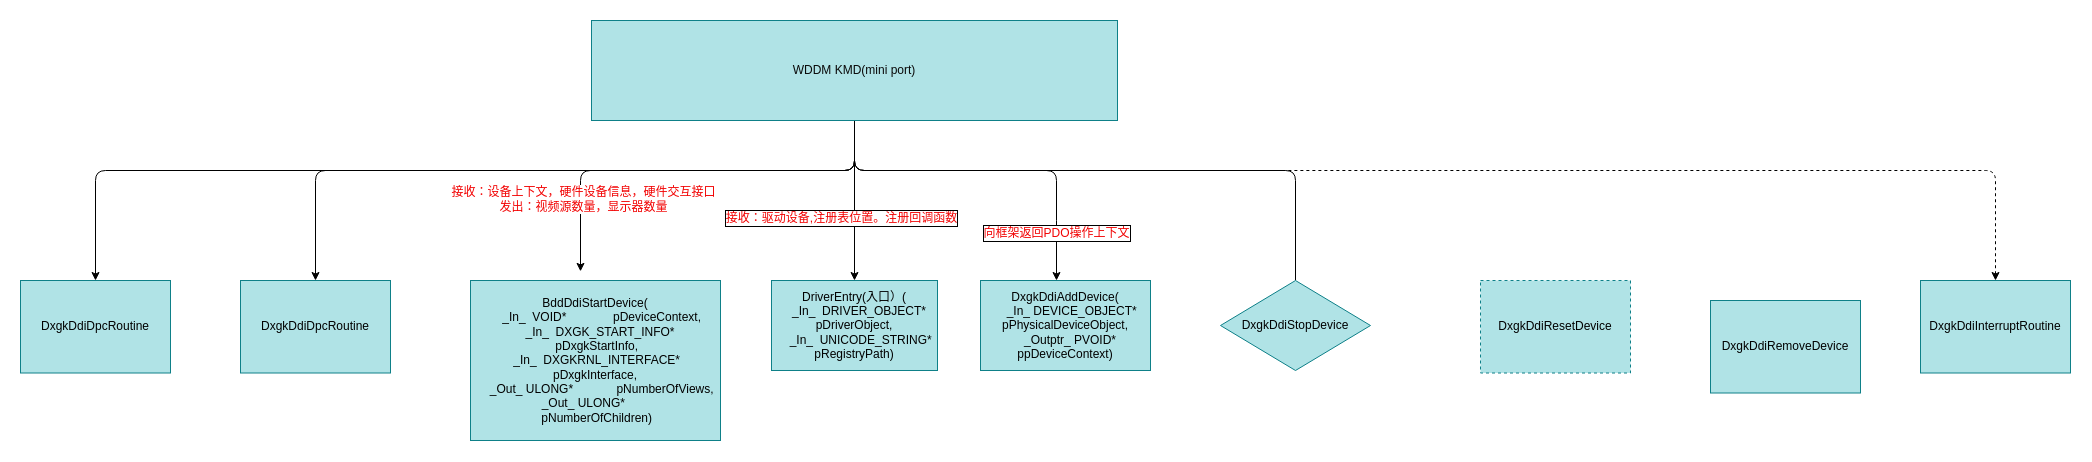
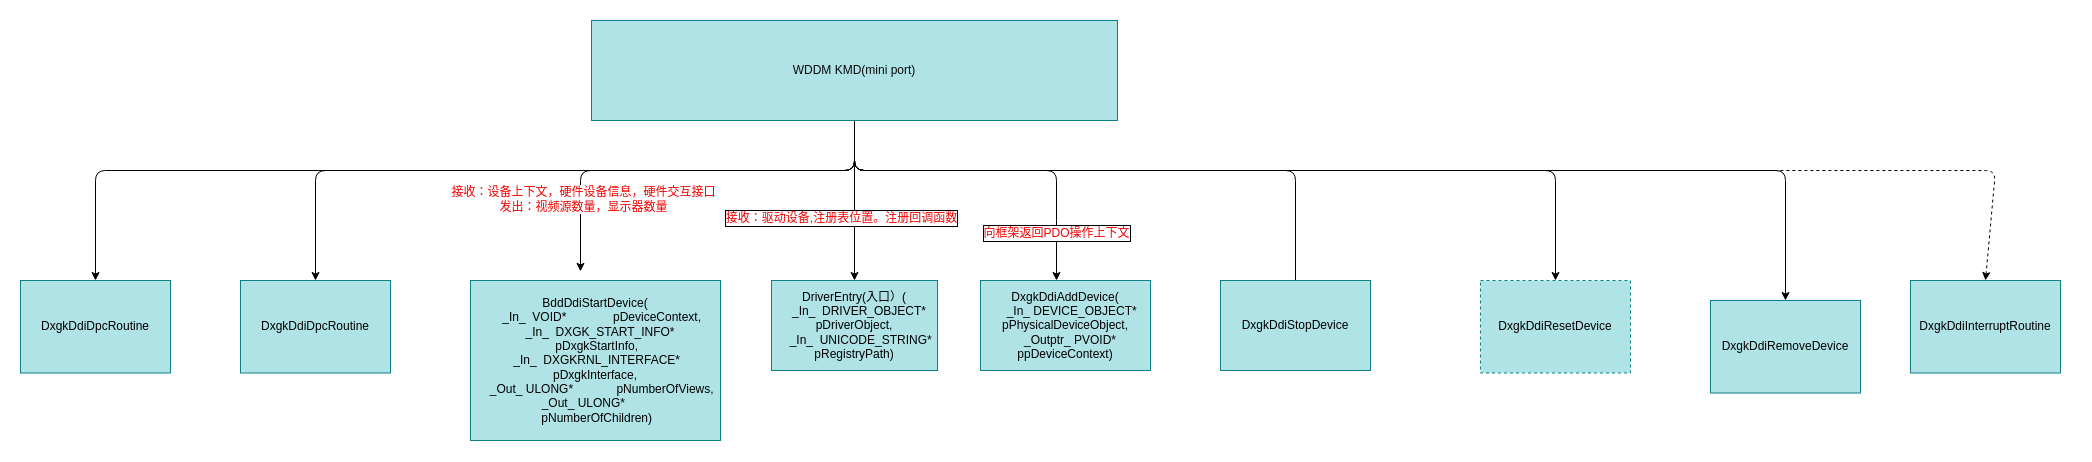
  <mxCell id="0" />
  <mxCell id="1" parent="0" />
  <mxCell id="2" style="edgeStyle=none;html=1;exitX=0.5;exitY=1;exitDx=0;exitDy=0;entryX=0.5;entryY=0;entryDx=0;entryDy=0;fontSize=12;fontColor=#000000;" edge="1" parent="1" source="14" target="17"><mxGeometry relative="1" as="geometry" /></mxCell>
  <mxCell id="3" value="&lt;font color=&quot;#f20202&quot;&gt;接收：驱动设备,注册表位置。注册回调函数&lt;/font&gt;" style="edgeLabel;html=1;align=center;verticalAlign=middle;resizable=0;points=[];fontSize=12;fontColor=#000000;labelBorderColor=default;" vertex="1" connectable="0" parent="2"><mxGeometry x="0.208" y="1" relative="1" as="geometry"><mxPoint x="-15" as="offset" /></mxGeometry></mxCell>
  <mxCell id="4" style="edgeStyle=none;html=1;exitX=0.5;exitY=1;exitDx=0;exitDy=0;fontSize=12;fontColor=#f20202;" edge="1" parent="1" source="14"><mxGeometry relative="1" as="geometry"><mxPoint x="860" y="120" as="sourcePoint" /><mxPoint x="1056" y="280" as="targetPoint" /><Array as="points"><mxPoint x="854" y="170" /><mxPoint x="1056" y="170" /><mxPoint x="1056" y="230" /></Array></mxGeometry></mxCell>
  <mxCell id="5" value="向框架返回PDO操作上下文" style="edgeLabel;html=1;align=center;verticalAlign=middle;resizable=0;points=[];fontSize=12;fontColor=#f20202;labelBorderColor=default;" vertex="1" connectable="0" parent="4"><mxGeometry x="0.737" y="-1" relative="1" as="geometry"><mxPoint as="offset" /></mxGeometry></mxCell>
  <mxCell id="6" style="edgeStyle=none;html=1;exitX=0.5;exitY=1;exitDx=0;exitDy=0;entryX=0.44;entryY=-0.057;entryDx=0;entryDy=0;entryPerimeter=0;fontSize=12;fontColor=#f20202;" edge="1" parent="1" source="14" target="16"><mxGeometry relative="1" as="geometry"><Array as="points"><mxPoint x="854" y="170" /><mxPoint x="580" y="170" /></Array></mxGeometry></mxCell>
  <mxCell id="7" value="接收：设备上下文，硬件设备信息，硬件交互接口&lt;br&gt;发出：视频源数量，显示器数量" style="edgeLabel;html=1;align=center;verticalAlign=middle;resizable=0;points=[];fontSize=12;fontColor=#f20202;" vertex="1" connectable="0" parent="6"><mxGeometry x="0.658" y="2" relative="1" as="geometry"><mxPoint as="offset" /></mxGeometry></mxCell>
  <mxCell id="8" style="edgeStyle=none;html=1;exitX=0.5;exitY=1;exitDx=0;exitDy=0;entryX=0.5;entryY=0;entryDx=0;entryDy=0;fontSize=12;fontColor=#f20202;endArrow=none;" edge="1" parent="1" source="14" target="18"><mxGeometry relative="1" as="geometry"><Array as="points"><mxPoint x="854" y="170" /><mxPoint x="1295" y="170" /></Array></mxGeometry></mxCell>
+ <mxCell id="9" style="edgeStyle=none;html=1;exitX=0.5;exitY=1;exitDx=0;exitDy=0;entryX=0.5;entryY=0;entryDx=0;entryDy=0;fontSize=12;fontColor=#f20202;" edge="1" parent="1" source="14" target="19"><mxGeometry relative="1" as="geometry"><Array as="points"><mxPoint x="854" y="170" /><mxPoint x="1555" y="170" /></Array></mxGeometry></mxCell>
+ <mxCell id="10" style="edgeStyle=none;html=1;exitX=0.5;exitY=1;exitDx=0;exitDy=0;entryX=0.5;entryY=0;entryDx=0;entryDy=0;fontSize=12;fontColor=#f20202;" edge="1" parent="1" source="14" target="20"><mxGeometry relative="1" as="geometry"><Array as="points"><mxPoint x="854" y="170" /><mxPoint x="1785" y="170" /></Array></mxGeometry></mxCell>
  <mxCell id="11" style="edgeStyle=none;html=1;exitX=0.5;exitY=1;exitDx=0;exitDy=0;entryX=0.5;entryY=0;entryDx=0;entryDy=0;fontSize=12;fontColor=#f20202;dashed=1;" edge="1" parent="1" source="14" target="21"><mxGeometry relative="1" as="geometry"><Array as="points"><mxPoint x="854" y="170" /><mxPoint x="1995" y="170" /></Array></mxGeometry></mxCell>
  <mxCell id="12" style="edgeStyle=none;html=1;exitX=0.5;exitY=1;exitDx=0;exitDy=0;entryX=0.5;entryY=0;entryDx=0;entryDy=0;fontSize=12;fontColor=#f20202;" edge="1" parent="1" source="14" target="22"><mxGeometry relative="1" as="geometry"><Array as="points"><mxPoint x="854" y="170" /><mxPoint x="315" y="170" /></Array></mxGeometry></mxCell>
  <mxCell id="13" style="edgeStyle=none;html=1;exitX=0.5;exitY=1;exitDx=0;exitDy=0;entryX=0.5;entryY=0;entryDx=0;entryDy=0;fontSize=12;fontColor=#f20202;" edge="1" parent="1" source="14" target="23"><mxGeometry relative="1" as="geometry"><Array as="points"><mxPoint x="854" y="170" /><mxPoint x="95" y="170" /></Array></mxGeometry></mxCell>
  <mxCell id="14" value="&lt;font color=&quot;#0a0a0a&quot;&gt;WDDM KMD(mini port)&lt;/font&gt;" style="whiteSpace=wrap;html=1;fillColor=#b0e3e6;strokeColor=#0e8088;" vertex="1" parent="1"><mxGeometry x="591" y="20" width="526" height="100" as="geometry" /></mxCell>
  <mxCell id="15" value="&lt;font color=&quot;#000000&quot;&gt;DxgkDdiAddDevice&lt;/font&gt;&lt;span style=&quot;background-color: initial;&quot;&gt;&lt;font color=&quot;#000000&quot;&gt;(&lt;/font&gt;&lt;/span&gt;&lt;div&gt;&lt;font color=&quot;#000000&quot;&gt;&amp;nbsp; &amp;nbsp; _In_ DEVICE_OBJECT* pPhysicalDeviceObject,&lt;/font&gt;&lt;/div&gt;&lt;div&gt;&lt;font color=&quot;#000000&quot;&gt;&amp;nbsp; &amp;nbsp; _Outptr_ PVOID*&amp;nbsp; ppDeviceContext)&lt;/font&gt;&lt;/div&gt;" style="whiteSpace=wrap;html=1;fillColor=#b0e3e6;strokeColor=#0e8088;" vertex="1" parent="1"><mxGeometry x="980" y="280" width="170" height="90" as="geometry" /></mxCell>
  <mxCell id="16" value="&lt;div&gt;&lt;font color=&quot;#000000&quot;&gt;BddDdiStartDevice(&lt;/font&gt;&lt;/div&gt;&lt;div&gt;&lt;font color=&quot;#000000&quot;&gt;&amp;nbsp; &amp;nbsp; _In_&amp;nbsp; VOID*&amp;nbsp; &amp;nbsp; &amp;nbsp; &amp;nbsp; &amp;nbsp; &amp;nbsp; &amp;nbsp; pDeviceContext,&lt;/font&gt;&lt;/div&gt;&lt;div&gt;&lt;font color=&quot;#000000&quot;&gt;&amp;nbsp; &amp;nbsp; _In_&amp;nbsp; DXGK_START_INFO*&amp;nbsp; &amp;nbsp;pDxgkStartInfo,&lt;/font&gt;&lt;/div&gt;&lt;div&gt;&lt;font style=&quot;background-color: initial;&quot; color=&quot;#000000&quot;&gt;&amp;nbsp;&lt;/font&gt;&lt;span style=&quot;background-color: initial; color: rgb(0, 0, 0);&quot;&gt;_In_&amp;nbsp; DXGKRNL_INTERFACE* pDxgkInterface,&lt;/span&gt;&lt;/div&gt;&lt;div&gt;&lt;font color=&quot;#000000&quot;&gt;&amp;nbsp; &amp;nbsp; _Out_ ULONG*&amp;nbsp; &amp;nbsp; &amp;nbsp; &amp;nbsp; &amp;nbsp; &amp;nbsp; &amp;nbsp;pNumberOfViews,&lt;/font&gt;&lt;/div&gt;&lt;div&gt;&lt;font color=&quot;#000000&quot;&gt;&amp;nbsp; &amp;nbsp; _Out_ ULONG*&amp;nbsp; &amp;nbsp; &amp;nbsp; &amp;nbsp; &amp;nbsp; &amp;nbsp; &amp;nbsp;pNumberOfChildren)&lt;/font&gt;&lt;/div&gt;" style="whiteSpace=wrap;html=1;fillColor=#b0e3e6;strokeColor=#0e8088;" vertex="1" parent="1"><mxGeometry x="470" y="280" width="250" height="160" as="geometry" /></mxCell>
  <mxCell id="17" value="&lt;font color=&quot;#000000&quot;&gt;DriverEntry(入口）&lt;/font&gt;&lt;span style=&quot;background-color: initial;&quot;&gt;&lt;font color=&quot;#000000&quot;&gt;(&lt;/font&gt;&lt;/span&gt;&lt;div&gt;&lt;font color=&quot;#000000&quot;&gt;&amp;nbsp; &amp;nbsp; _In_&amp;nbsp; DRIVER_OBJECT*&amp;nbsp; pDriverObject,&lt;/font&gt;&lt;/div&gt;&lt;div&gt;&lt;font color=&quot;#000000&quot;&gt;&amp;nbsp; &amp;nbsp; _In_&amp;nbsp; UNICODE_STRING* pRegistryPath)&lt;/font&gt;&lt;/div&gt;" style="whiteSpace=wrap;html=1;fillColor=#b0e3e6;strokeColor=#0e8088;" vertex="1" parent="1"><mxGeometry x="771" y="280" width="166" height="90" as="geometry" /></mxCell>
- <mxCell id="18" value="&lt;font color=&quot;#000000&quot; style=&quot;font-size: 12px;&quot;&gt;Dxgk&lt;/font&gt;&lt;font color=&quot;#000000&quot;&gt;DdiStopDevice&lt;/font&gt;" style="rhombus;whiteSpace=wrap;html=1;fillColor=#b0e3e6;strokeColor=#0e8088;" vertex="1" parent="1"><mxGeometry x="1220" y="280" width="150" height="90" as="geometry" /></mxCell>
+ <mxCell id="18" value="&lt;font color=&quot;#000000&quot; style=&quot;font-size: 12px;&quot;&gt;Dxgk&lt;/font&gt;&lt;font color=&quot;#000000&quot;&gt;DdiStopDevice&lt;/font&gt;" style="whiteSpace=wrap;html=1;fillColor=#b0e3e6;strokeColor=#0e8088;" vertex="1" parent="1"><mxGeometry x="1220" y="280" width="150" height="90" as="geometry" /></mxCell>
  <mxCell id="19" value="&lt;font color=&quot;#000000&quot;&gt;DxgkDdiResetDevice&lt;/font&gt;" style="whiteSpace=wrap;html=1;fillColor=#b0e3e6;strokeColor=#0e8088;dashed=1;" vertex="1" parent="1"><mxGeometry x="1480" y="280" width="150" height="92.5" as="geometry" /></mxCell>
  <mxCell id="20" value="&lt;font color=&quot;#000000&quot;&gt;DxgkDdiRemoveDevice&lt;/font&gt;" style="whiteSpace=wrap;html=1;fillColor=#b0e3e6;strokeColor=#0e8088;" vertex="1" parent="1"><mxGeometry x="1710" y="300" width="150" height="92.5" as="geometry" /></mxCell>
- <mxCell id="21" value="&lt;font color=&quot;#000000&quot;&gt;DxgkDdiInterruptRoutine&lt;/font&gt;" style="whiteSpace=wrap;html=1;fillColor=#b0e3e6;strokeColor=#0e8088;" vertex="1" parent="1"><mxGeometry x="1920" y="280" width="150" height="92.5" as="geometry" /></mxCell>
+ <mxCell id="21" value="&lt;font color=&quot;#000000&quot;&gt;DxgkDdiInterruptRoutine&lt;/font&gt;" style="whiteSpace=wrap;html=1;fillColor=#b0e3e6;strokeColor=#0e8088;" vertex="1" parent="1"><mxGeometry x="1910" y="280" width="150" height="92.5" as="geometry" /></mxCell>
  <mxCell id="22" value="&lt;font color=&quot;#000000&quot;&gt;DxgkDdiDpcRoutine&lt;/font&gt;" style="whiteSpace=wrap;html=1;fillColor=#b0e3e6;strokeColor=#0e8088;" vertex="1" parent="1"><mxGeometry x="240" y="280" width="150" height="92.5" as="geometry" /></mxCell>
  <mxCell id="23" value="&lt;font color=&quot;#000000&quot;&gt;DxgkDdiDpcRoutine&lt;/font&gt;" style="whiteSpace=wrap;html=1;fillColor=#b0e3e6;strokeColor=#0e8088;" vertex="1" parent="1"><mxGeometry x="20" y="280" width="150" height="92.5" as="geometry" /></mxCell>
